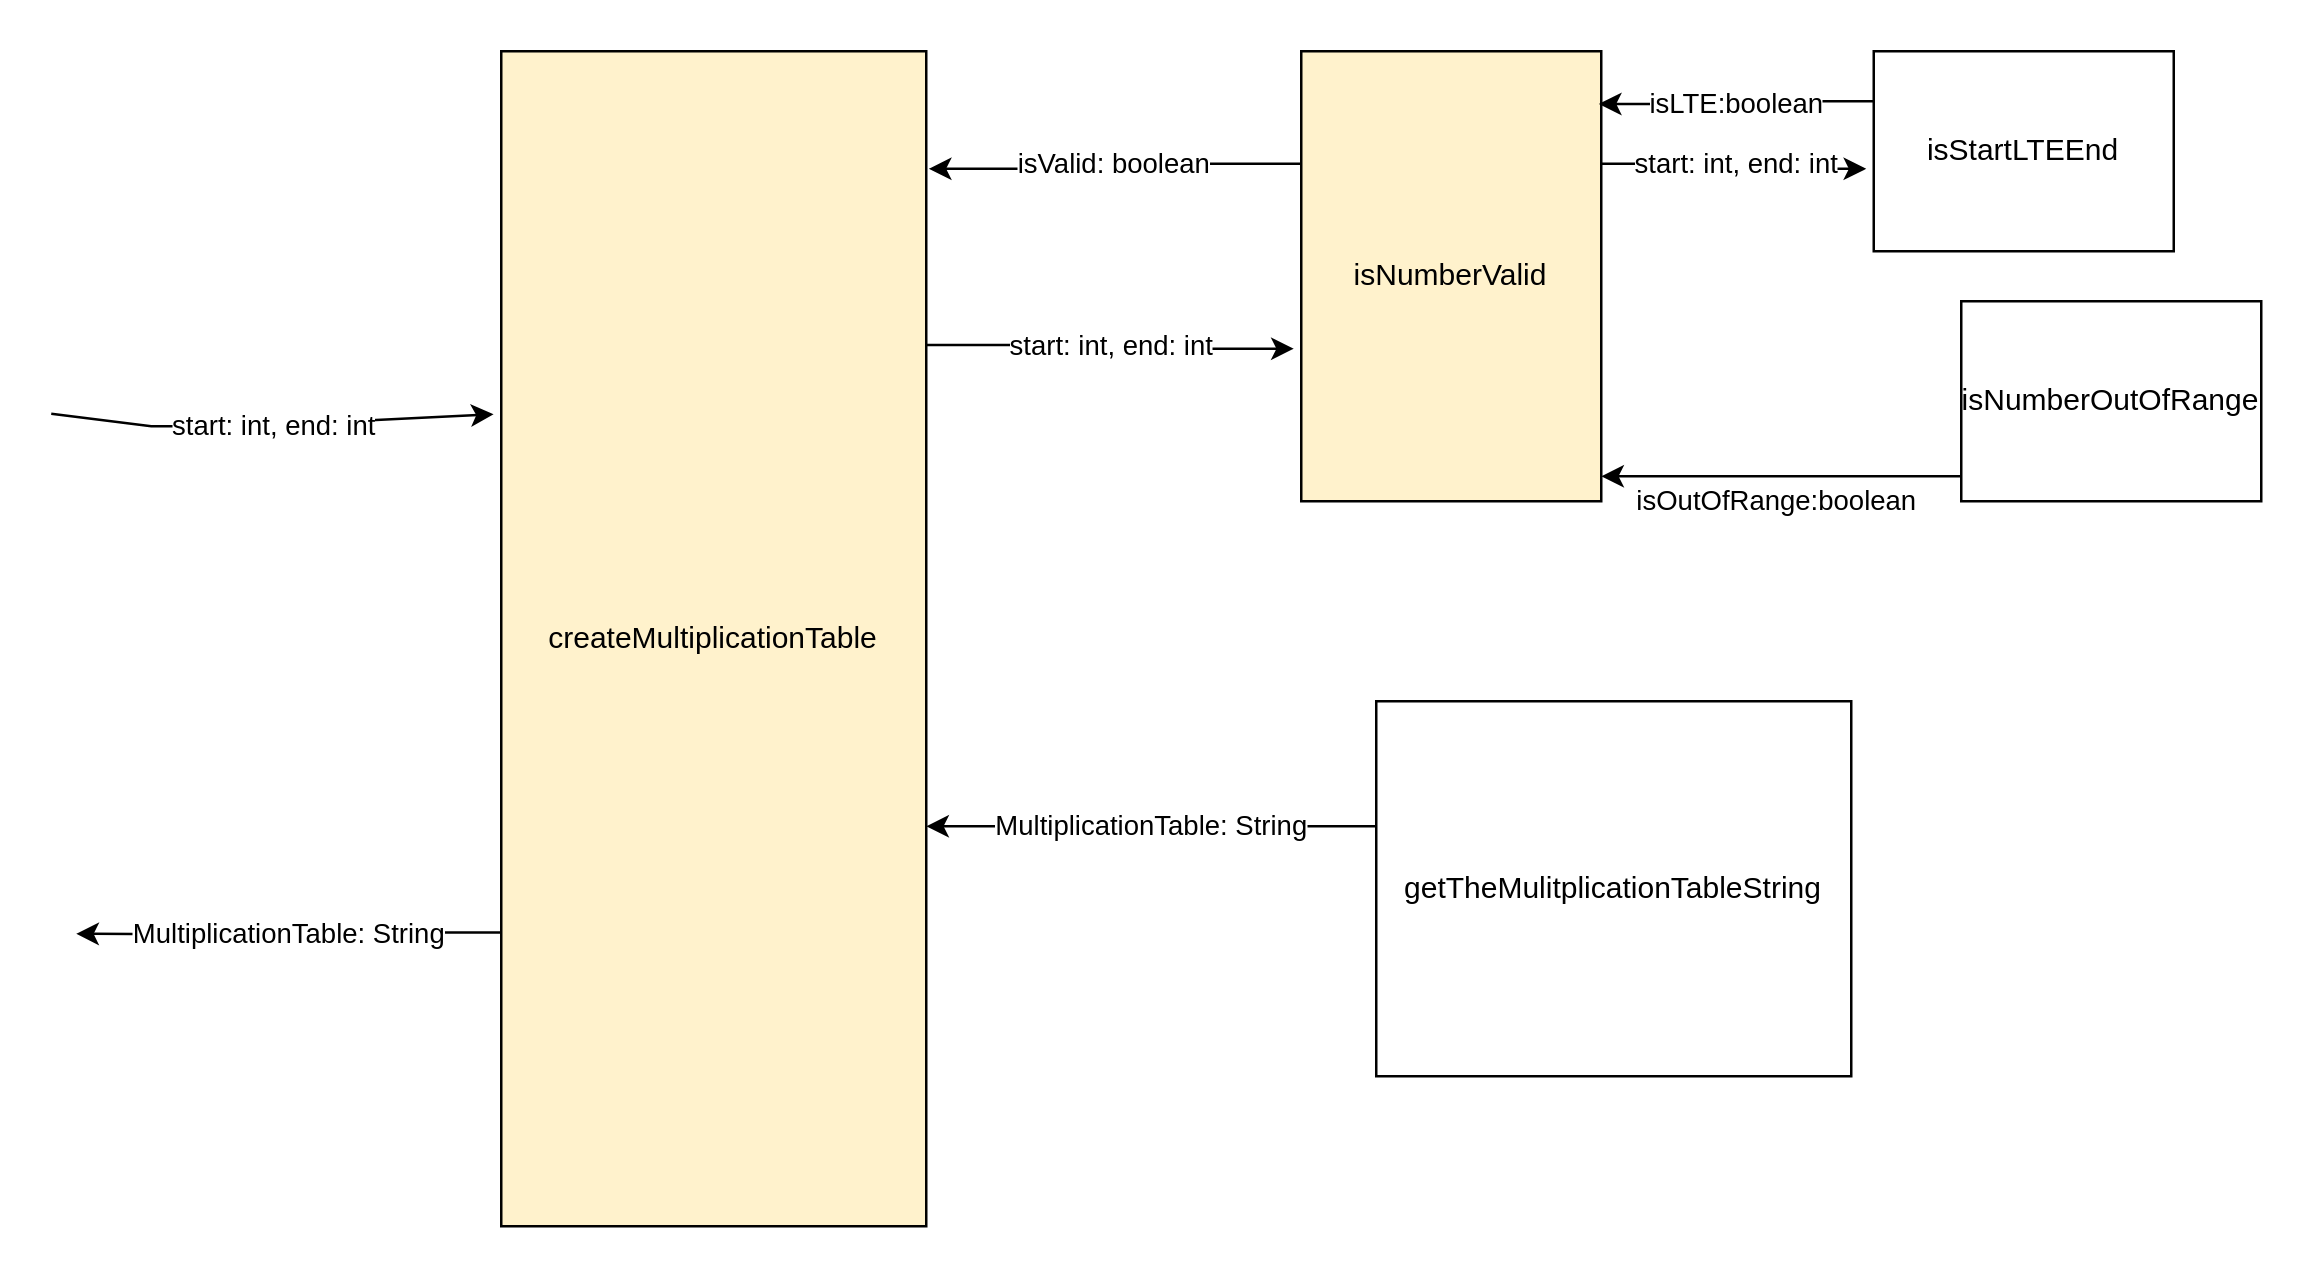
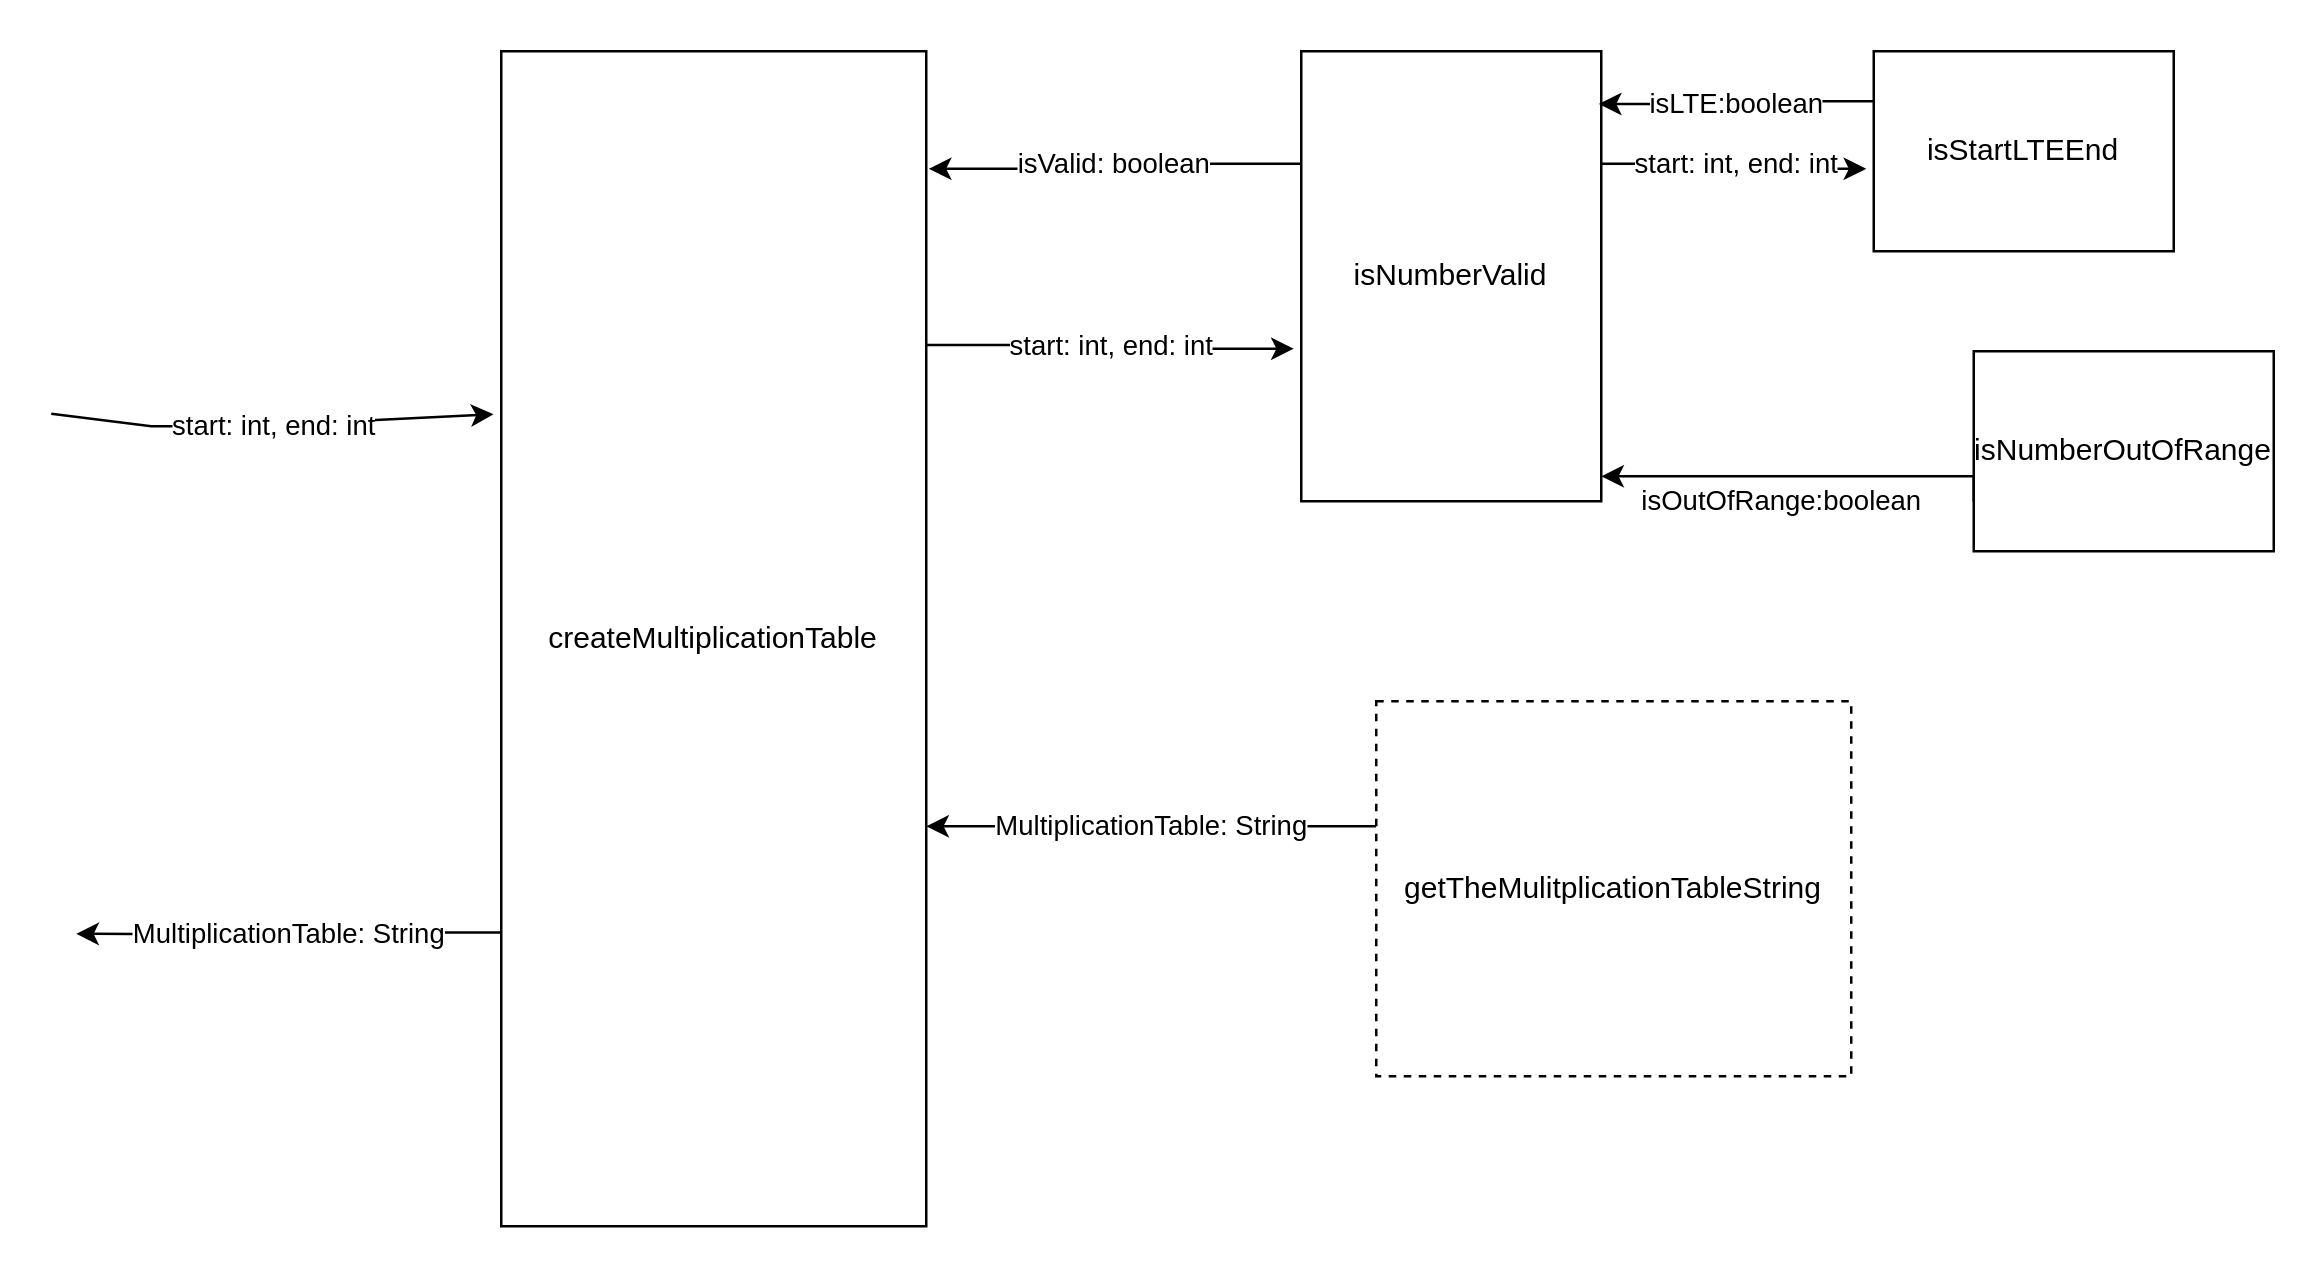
  <mxCell id="0" />
  <mxCell id="1" parent="0" />
  <mxCell id="2" value="MultiplicationTable: String" style="edgeStyle=orthogonalEdgeStyle;rounded=0;orthogonalLoop=1;jettySize=auto;html=1;exitX=0;exitY=0.75;exitDx=0;exitDy=0;" edge="1" parent="1" source="4"><mxGeometry relative="1" as="geometry"><mxPoint x="30" y="373" as="targetPoint" /></mxGeometry></mxCell>
  <mxCell id="3" value="start: int, end: int" style="edgeStyle=orthogonalEdgeStyle;rounded=0;orthogonalLoop=1;jettySize=auto;html=1;exitX=1;exitY=0.25;exitDx=0;exitDy=0;entryX=-0.025;entryY=0.661;entryDx=0;entryDy=0;entryPerimeter=0;" edge="1" parent="1" source="4" target="8"><mxGeometry relative="1" as="geometry" /></mxCell>
- <mxCell id="4" value="createMultiplicationTable" style="rounded=0;whiteSpace=wrap;html=1;fillColor=#fff2cc;" vertex="1" parent="1"><mxGeometry x="200" y="20" width="170" height="470" as="geometry" /></mxCell>
+ <mxCell id="4" value="createMultiplicationTable" style="rounded=0;whiteSpace=wrap;html=1;" vertex="1" parent="1"><mxGeometry x="200" y="20" width="170" height="470" as="geometry" /></mxCell>
  <mxCell id="5" value="start: int, end: int" style="endArrow=classic;html=1;rounded=0;entryX=-0.018;entryY=0.309;entryDx=0;entryDy=0;entryPerimeter=0;" edge="1" parent="1" target="4"><mxGeometry width="50" height="50" relative="1" as="geometry"><mxPoint x="20" y="165" as="sourcePoint" /><mxPoint x="140" y="220" as="targetPoint" /><Array as="points"><mxPoint x="60" y="170" /><mxPoint x="100" y="170" /></Array></mxGeometry></mxCell>
  <mxCell id="6" value="isValid: boolean" style="edgeStyle=orthogonalEdgeStyle;rounded=0;orthogonalLoop=1;jettySize=auto;html=1;exitX=0;exitY=0.25;exitDx=0;exitDy=0;entryX=1.006;entryY=0.1;entryDx=0;entryDy=0;entryPerimeter=0;" edge="1" parent="1" source="8" target="4"><mxGeometry relative="1" as="geometry" /></mxCell>
  <mxCell id="7" value="start: int, end: int" style="edgeStyle=orthogonalEdgeStyle;rounded=0;orthogonalLoop=1;jettySize=auto;html=1;exitX=1;exitY=0.25;exitDx=0;exitDy=0;entryX=-0.025;entryY=0.588;entryDx=0;entryDy=0;entryPerimeter=0;" edge="1" parent="1" source="8" target="10"><mxGeometry relative="1" as="geometry" /></mxCell>
- <mxCell id="8" value="isNumberValid" style="rounded=0;whiteSpace=wrap;html=1;fillColor=#fff2cc;" vertex="1" parent="1"><mxGeometry x="520" y="20" width="120" height="180" as="geometry" /></mxCell>
+ <mxCell id="8" value="isNumberValid" style="rounded=0;whiteSpace=wrap;html=1;" vertex="1" parent="1"><mxGeometry x="520" y="20" width="120" height="180" as="geometry" /></mxCell>
  <mxCell id="9" value="isLTE:boolean" style="edgeStyle=orthogonalEdgeStyle;rounded=0;orthogonalLoop=1;jettySize=auto;html=1;exitX=0;exitY=0.25;exitDx=0;exitDy=0;entryX=0.992;entryY=0.117;entryDx=0;entryDy=0;entryPerimeter=0;" edge="1" parent="1" source="10" target="8"><mxGeometry relative="1" as="geometry" /></mxCell>
  <mxCell id="10" value="isStartLTEEnd" style="rounded=0;whiteSpace=wrap;html=1;" vertex="1" parent="1"><mxGeometry x="749" y="20" width="120" height="80" as="geometry" /></mxCell>
  <mxCell id="11" value="isOutOfRange:boolean" style="edgeStyle=orthogonalEdgeStyle;rounded=0;orthogonalLoop=1;jettySize=auto;html=1;exitX=0;exitY=0.75;exitDx=0;exitDy=0;" edge="1" parent="1" source="12"><mxGeometry x="0.094" y="10" relative="1" as="geometry"><mxPoint x="640" y="190" as="targetPoint" /><Array as="points"><mxPoint x="750" y="190" /><mxPoint x="642" y="190" /></Array><mxPoint as="offset" /></mxGeometry></mxCell>
- <mxCell id="12" value="isNumberOutOfRange" style="rounded=0;whiteSpace=wrap;html=1;" vertex="1" parent="1"><mxGeometry x="784" y="120" width="120" height="80" as="geometry" /></mxCell>
+ <mxCell id="12" value="isNumberOutOfRange" style="rounded=0;whiteSpace=wrap;html=1;" vertex="1" parent="1"><mxGeometry x="789" y="140" width="120" height="80" as="geometry" /></mxCell>
  <mxCell id="13" value="MultiplicationTable: String" style="edgeStyle=orthogonalEdgeStyle;rounded=0;orthogonalLoop=1;jettySize=auto;html=1;" edge="1" parent="1" source="14"><mxGeometry relative="1" as="geometry"><mxPoint x="370" y="330" as="targetPoint" /><Array as="points"><mxPoint x="371" y="330" /></Array></mxGeometry></mxCell>
- <mxCell id="14" value="getTheMulitplicationTableString" style="rounded=0;whiteSpace=wrap;html=1;" vertex="1" parent="1"><mxGeometry x="550" y="280" width="190" height="150" as="geometry" /></mxCell>
+ <mxCell id="14" value="getTheMulitplicationTableString" style="rounded=0;whiteSpace=wrap;html=1;dashed=1;" vertex="1" parent="1"><mxGeometry x="550" y="280" width="190" height="150" as="geometry" /></mxCell>
